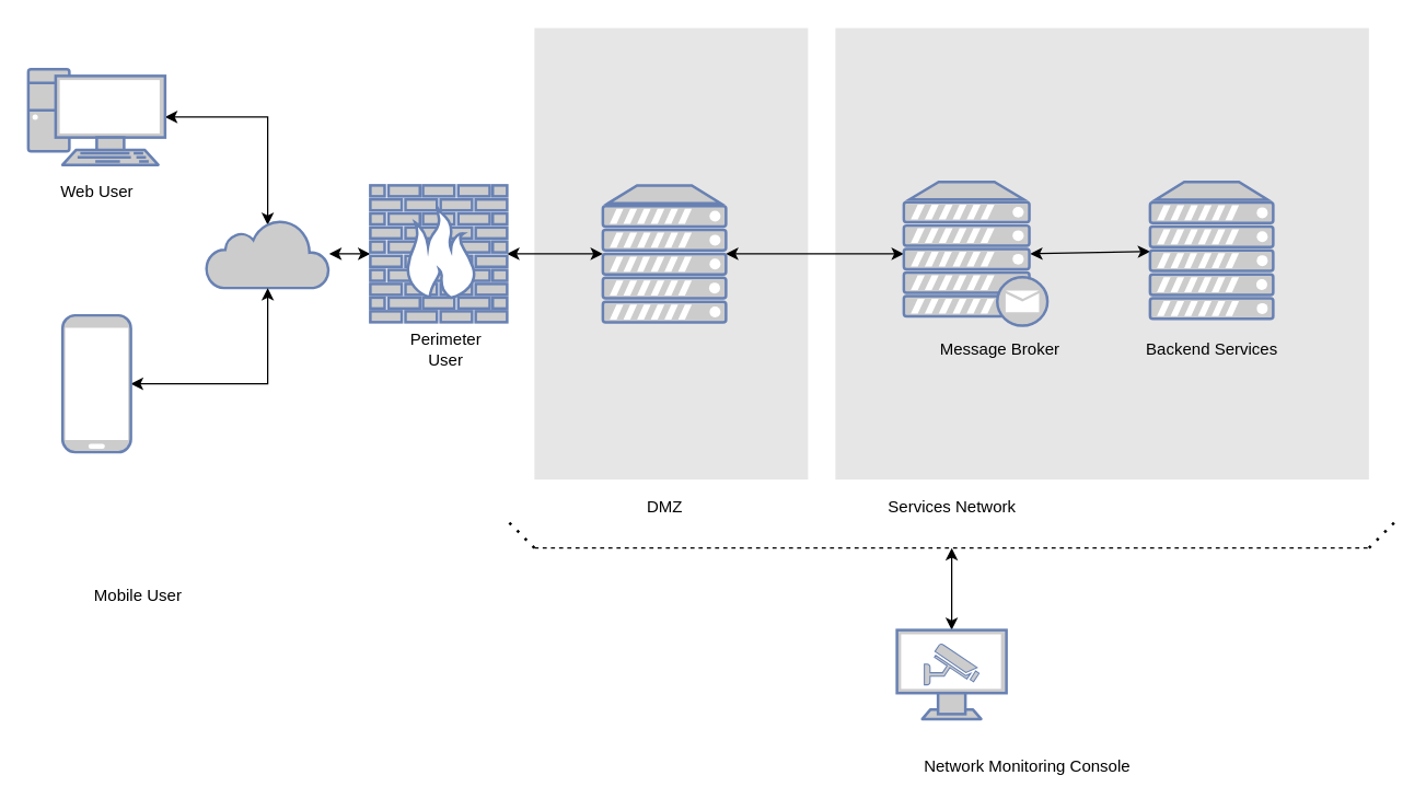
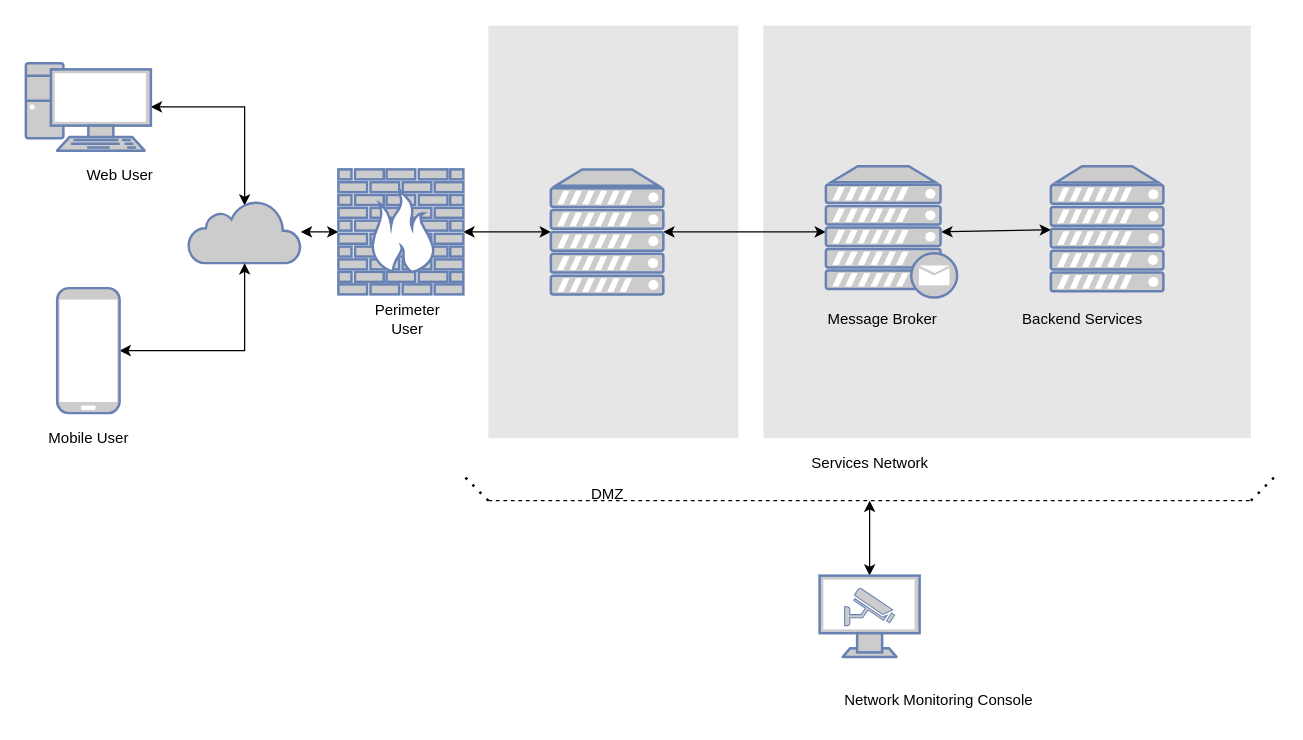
  <mxCell id="0" />
  <mxCell id="1" parent="0" />
  <mxCell id="2" value="" style="rounded=0;whiteSpace=wrap;html=1;strokeColor=none;fillColor=#E6E6E6;" parent="1" vertex="1"><mxGeometry x="610" y="20" width="390" height="330" as="geometry" /></mxCell>
  <mxCell id="3" style="edgeStyle=orthogonalEdgeStyle;rounded=0;orthogonalLoop=1;jettySize=auto;html=1;entryX=0.5;entryY=0.08;entryDx=0;entryDy=0;entryPerimeter=0;startArrow=classic;startFill=1;" parent="1" source="4" target="6" edge="1"><mxGeometry relative="1" as="geometry" /></mxCell>
  <mxCell id="4" value="" style="fontColor=#0066CC;verticalAlign=top;verticalLabelPosition=bottom;labelPosition=center;align=center;html=1;outlineConnect=0;fillColor=#CCCCCC;strokeColor=#6881B3;gradientColor=none;gradientDirection=north;strokeWidth=2;shape=mxgraph.networks.pc;" parent="1" vertex="1"><mxGeometry x="20" y="50" width="100" height="70" as="geometry" /></mxCell>
  <mxCell id="5" style="edgeStyle=orthogonalEdgeStyle;rounded=0;orthogonalLoop=1;jettySize=auto;html=1;startArrow=classic;startFill=1;" parent="1" source="6" target="11" edge="1"><mxGeometry relative="1" as="geometry" /></mxCell>
  <mxCell id="6" value="" style="html=1;outlineConnect=0;fillColor=#CCCCCC;strokeColor=#6881B3;gradientColor=none;gradientDirection=north;strokeWidth=2;shape=mxgraph.networks.cloud;fontColor=#ffffff;" parent="1" vertex="1"><mxGeometry x="150" y="160" width="90" height="50" as="geometry" /></mxCell>
  <mxCell id="7" style="edgeStyle=orthogonalEdgeStyle;rounded=0;orthogonalLoop=1;jettySize=auto;html=1;entryX=0.5;entryY=1;entryDx=0;entryDy=0;entryPerimeter=0;startArrow=classic;startFill=1;" parent="1" source="8" target="6" edge="1"><mxGeometry relative="1" as="geometry" /></mxCell>
  <mxCell id="8" value="" style="fontColor=#0066CC;verticalAlign=top;verticalLabelPosition=bottom;labelPosition=center;align=center;html=1;outlineConnect=0;fillColor=#CCCCCC;strokeColor=#6881B3;gradientColor=none;gradientDirection=north;strokeWidth=2;shape=mxgraph.networks.mobile;" parent="1" vertex="1"><mxGeometry x="45" y="230" width="50" height="100" as="geometry" /></mxCell>
  <mxCell id="9" value="" style="rounded=0;whiteSpace=wrap;html=1;strokeColor=none;fillColor=#E6E6E6;" parent="1" vertex="1"><mxGeometry x="390" y="20" width="200" height="330" as="geometry" /></mxCell>
  <mxCell id="10" style="edgeStyle=orthogonalEdgeStyle;rounded=0;orthogonalLoop=1;jettySize=auto;html=1;entryX=0;entryY=0.5;entryDx=0;entryDy=0;entryPerimeter=0;startArrow=classic;startFill=1;" parent="1" source="11" target="13" edge="1"><mxGeometry relative="1" as="geometry" /></mxCell>
  <mxCell id="11" value="" style="fontColor=#0066CC;verticalAlign=top;verticalLabelPosition=bottom;labelPosition=center;align=center;html=1;outlineConnect=0;fillColor=#CCCCCC;strokeColor=#6881B3;gradientColor=none;gradientDirection=north;strokeWidth=2;shape=mxgraph.networks.firewall;" parent="1" vertex="1"><mxGeometry x="270" y="135" width="100" height="100" as="geometry" /></mxCell>
  <mxCell id="12" style="edgeStyle=orthogonalEdgeStyle;rounded=0;orthogonalLoop=1;jettySize=auto;html=1;entryX=0;entryY=0.5;entryDx=0;entryDy=0;entryPerimeter=0;endArrow=classic;endFill=1;startArrow=classic;startFill=1;" parent="1" source="13" target="22" edge="1"><mxGeometry relative="1" as="geometry"><mxPoint x="570" y="185" as="targetPoint" /></mxGeometry></mxCell>
  <mxCell id="13" value="" style="fontColor=#0066CC;verticalAlign=top;verticalLabelPosition=bottom;labelPosition=center;align=center;html=1;outlineConnect=0;fillColor=#CCCCCC;strokeColor=#6881B3;gradientColor=none;gradientDirection=north;strokeWidth=2;shape=mxgraph.networks.server;" parent="1" vertex="1"><mxGeometry x="440" y="135" width="90" height="100" as="geometry" /></mxCell>
- <mxCell id="14" value="DMZ" style="text;html=1;align=center;verticalAlign=middle;resizable=0;points=[];autosize=1;" parent="1" vertex="1"><mxGeometry x="465" y="360" width="40" height="20" as="geometry" /></mxCell>
+ <mxCell id="14" value="DMZ" style="text;html=1;align=center;verticalAlign=middle;resizable=0;points=[];autosize=1;" parent="1" vertex="1"><mxGeometry x="465" y="385" width="40" height="20" as="geometry" /></mxCell>
  <mxCell id="15" value="Perimeter&lt;br&gt;User" style="text;html=1;align=center;verticalAlign=middle;resizable=0;points=[];autosize=1;" parent="1" vertex="1"><mxGeometry x="290" y="240" width="70" height="30" as="geometry" /></mxCell>
- <mxCell id="16" value="Mobile User" style="text;html=1;align=center;verticalAlign=middle;resizable=0;points=[];autosize=1;" parent="1" vertex="1"><mxGeometry x="60" y="425" width="80" height="20" as="geometry" /></mxCell>
- <mxCell id="17" value="Web User" style="text;html=1;align=center;verticalAlign=middle;resizable=0;points=[];autosize=1;" parent="1" vertex="1"><mxGeometry x="35" y="130" width="70" height="20" as="geometry" /></mxCell>
+ <mxCell id="16" value="Mobile User" style="text;html=1;align=center;verticalAlign=middle;resizable=0;points=[];autosize=1;" parent="1" vertex="1"><mxGeometry x="30" y="340" width="80" height="20" as="geometry" /></mxCell>
+ <mxCell id="17" value="Web User" style="text;html=1;align=center;verticalAlign=middle;resizable=0;points=[];autosize=1;" parent="1" vertex="1"><mxGeometry x="60" y="130" width="70" height="20" as="geometry" /></mxCell>
  <mxCell id="18" style="rounded=0;orthogonalLoop=1;jettySize=auto;html=1;startArrow=classic;startFill=1;endArrow=classic;endFill=1;entryX=0.88;entryY=0.5;entryDx=0;entryDy=0;entryPerimeter=0;" parent="1" source="19" target="22" edge="1"><mxGeometry relative="1" as="geometry" /></mxCell>
  <mxCell id="19" value="" style="fontColor=#0066CC;verticalAlign=top;verticalLabelPosition=bottom;labelPosition=center;align=center;html=1;outlineConnect=0;fillColor=#CCCCCC;strokeColor=#6881B3;gradientColor=none;gradientDirection=north;strokeWidth=2;shape=mxgraph.networks.server;" parent="1" vertex="1"><mxGeometry x="840" y="132.5" width="90" height="100" as="geometry" /></mxCell>
- <mxCell id="20" value="Backend Services" style="text;html=1;align=center;verticalAlign=middle;resizable=0;points=[];autosize=1;" parent="1" vertex="1"><mxGeometry x="830" y="245" width="110" height="20" as="geometry" /></mxCell>
+ <mxCell id="20" value="Backend Services" style="text;html=1;align=center;verticalAlign=middle;resizable=0;points=[];autosize=1;" parent="1" vertex="1"><mxGeometry x="810" y="245" width="110" height="20" as="geometry" /></mxCell>
  <mxCell id="21" value="Services Network" style="text;html=1;align=center;verticalAlign=middle;resizable=0;points=[];autosize=1;" parent="1" vertex="1"><mxGeometry x="640" y="360" width="110" height="20" as="geometry" /></mxCell>
  <mxCell id="22" value="" style="fontColor=#0066CC;verticalAlign=top;verticalLabelPosition=bottom;labelPosition=center;align=center;html=1;outlineConnect=0;fillColor=#CCCCCC;strokeColor=#6881B3;gradientColor=none;gradientDirection=north;strokeWidth=2;shape=mxgraph.networks.mail_server;" parent="1" vertex="1"><mxGeometry x="660" y="132.5" width="105" height="105" as="geometry" /></mxCell>
- <mxCell id="23" value="Message Broker" style="text;html=1;align=center;verticalAlign=middle;resizable=0;points=[];autosize=1;" parent="1" vertex="1"><mxGeometry x="680" y="245" width="100" height="20" as="geometry" /></mxCell>
+ <mxCell id="23" value="Message Broker" style="text;html=1;align=center;verticalAlign=middle;resizable=0;points=[];autosize=1;" parent="1" vertex="1"><mxGeometry x="655" y="245" width="100" height="20" as="geometry" /></mxCell>
  <mxCell id="24" style="edgeStyle=orthogonalEdgeStyle;rounded=0;orthogonalLoop=1;jettySize=auto;html=1;exitX=0.5;exitY=0;exitDx=0;exitDy=0;exitPerimeter=0;startArrow=classic;startFill=1;" edge="1" parent="1" source="25"><mxGeometry relative="1" as="geometry"><mxPoint x="695" y="400" as="targetPoint" /></mxGeometry></mxCell>
  <mxCell id="25" value="" style="fontColor=#0066CC;verticalAlign=top;verticalLabelPosition=bottom;labelPosition=center;align=center;html=1;outlineConnect=0;fillColor=#CCCCCC;strokeColor=#6881B3;gradientColor=none;gradientDirection=north;strokeWidth=2;shape=mxgraph.networks.monitor;" vertex="1" parent="1"><mxGeometry x="655" y="460" width="80" height="65" as="geometry" /></mxCell>
  <mxCell id="26" value="" style="fontColor=#0066CC;verticalAlign=top;verticalLabelPosition=bottom;labelPosition=center;align=center;html=1;outlineConnect=0;fillColor=#CCCCCC;strokeColor=#6881B3;gradientColor=none;gradientDirection=north;strokeWidth=2;shape=mxgraph.networks.security_camera;" vertex="1" parent="1"><mxGeometry x="675" y="470" width="40" height="30" as="geometry" /></mxCell>
  <mxCell id="27" value="Network Monitoring Console" style="text;html=1;align=center;verticalAlign=middle;resizable=0;points=[];autosize=1;" vertex="1" parent="1"><mxGeometry x="665" y="550" width="170" height="20" as="geometry" /></mxCell>
  <mxCell id="28" value="" style="endArrow=none;dashed=1;html=1;" edge="1" parent="1"><mxGeometry width="50" height="50" relative="1" as="geometry"><mxPoint x="390" y="400" as="sourcePoint" /><mxPoint x="1000" y="400" as="targetPoint" /></mxGeometry></mxCell>
  <mxCell id="29" value="" style="endArrow=none;dashed=1;html=1;dashPattern=1 3;strokeWidth=2;" edge="1" parent="1"><mxGeometry width="50" height="50" relative="1" as="geometry"><mxPoint x="390" y="400" as="sourcePoint" /><mxPoint x="370" y="380" as="targetPoint" /></mxGeometry></mxCell>
  <mxCell id="30" value="" style="endArrow=none;dashed=1;html=1;dashPattern=1 3;strokeWidth=2;" edge="1" parent="1"><mxGeometry width="50" height="50" relative="1" as="geometry"><mxPoint x="1000" y="400" as="sourcePoint" /><mxPoint x="1020" y="380" as="targetPoint" /></mxGeometry></mxCell>
